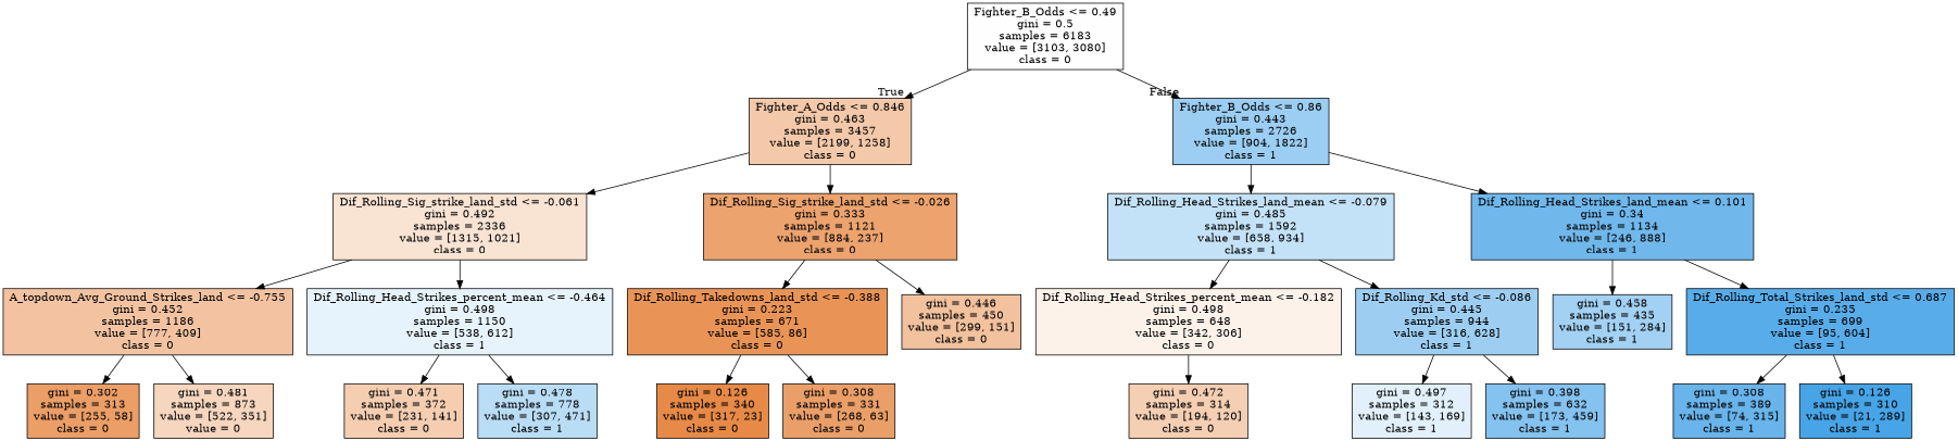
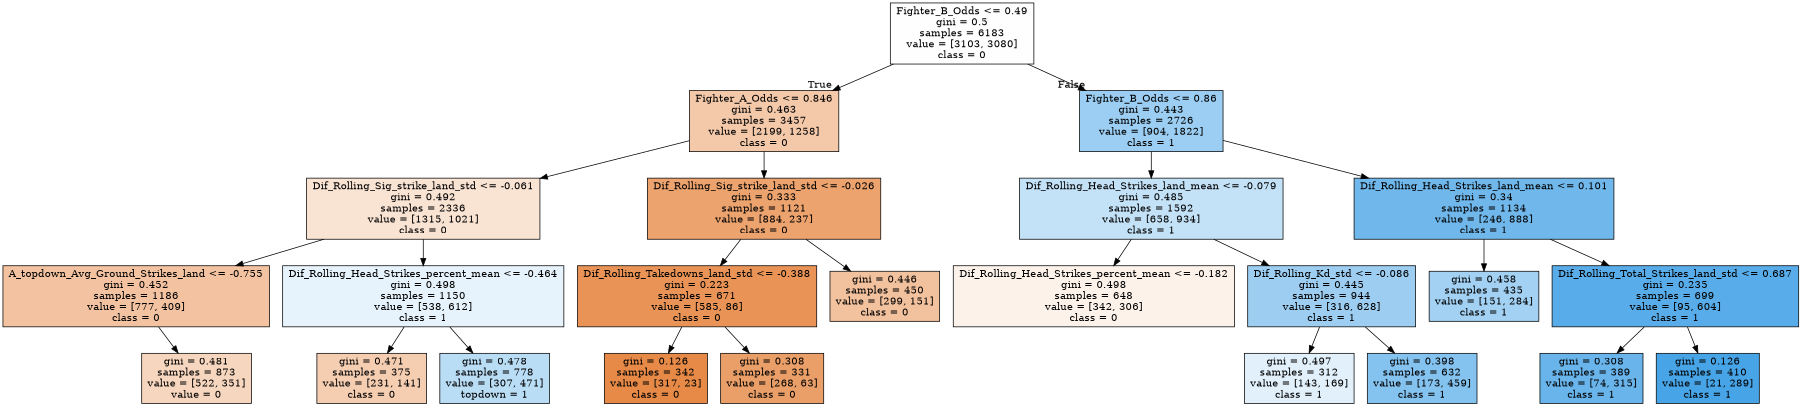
  digraph {
    fontname="DejaVu Serif"
    node [color=black fontname="DejaVu Serif" shape=box style=filled]
    edge [fontname="DejaVu Serif"]
    n1 [fillcolor="#fffefe" label="Fighter_B_Odds <= 0.49\ngini = 0.5\nsamples = 6183\nvalue = [3103, 3080]\nclass = 0"]
    n2 [fillcolor="#f4c9aa" label="Fighter_A_Odds <= 0.846\ngini = 0.463\nsamples = 3457\nvalue = [2199, 1258]\nclass = 0"]
    n3 [fillcolor="#9bcef2" label="Fighter_B_Odds <= 0.86\ngini = 0.443\nsamples = 2726\nvalue = [904, 1822]\nclass = 1"]
    n4 [fillcolor="#f9e3d3" label="Dif_Rolling_Sig_strike_land_std <= -0.061\ngini = 0.492\nsamples = 2336\nvalue = [1315, 1021]\nclass = 0"]
    n5 [fillcolor="#eca36e" label="Dif_Rolling_Sig_strike_land_std <= -0.026\ngini = 0.333\nsamples = 1121\nvalue = [884, 237]\nclass = 0"]
    n6 [fillcolor="#c4e2f7" label="Dif_Rolling_Head_Strikes_land_mean <= -0.079\ngini = 0.485\nsamples = 1592\nvalue = [658, 934]\nclass = 1"]
    n7 [fillcolor="#70b8ec" label="Dif_Rolling_Head_Strikes_land_mean <= 0.101\ngini = 0.34\nsamples = 1134\nvalue = [246, 888]\nclass = 1"]
    n8 [fillcolor="#f3c3a1" label="A_topdown_Avg_Ground_Strikes_land <= -0.755\ngini = 0.452\nsamples = 1186\nvalue = [777, 409]\nclass = 0"]
    n9 [fillcolor="#e7f3fc" label="Dif_Rolling_Head_Strikes_percent_mean <= -0.464\ngini = 0.498\nsamples = 1150\nvalue = [538, 612]\nclass = 1"]
    n10 [fillcolor="#e99456" label="Dif_Rolling_Takedowns_land_std <= -0.388\ngini = 0.223\nsamples = 671\nvalue = [585, 86]\nclass = 0"]
    n11 [fillcolor="#f2c19d" label="gini = 0.446\nsamples = 450\nvalue = [299, 151]\nclass = 0"]
-   n12 [fillcolor="#eb9e66" label="gini = 0.302\nsamples = 313\nvalue = [255, 58]\nclass = 0"]
    n13 [fillcolor="#f6d6be" label="gini = 0.481\nsamples = 873\nvalue = [522, 351]\nvalue = 0"]
-   n14 [fillcolor="#f5ceb2" label="gini = 0.471\nsamples = 372\nvalue = [231, 141]\nclass = 0"]
-   n15 [fillcolor="#baddf6" label="gini = 0.478\nsamples = 778\nvalue = [307, 471]\nclass = 1"]
-   n16 [fillcolor="#e78a47" label="gini = 0.126\nsamples = 340\nvalue = [317, 23]\nclass = 0"]
+   n14 [fillcolor="#f5ceb2" label="gini = 0.471\nsamples = 375\nvalue = [231, 141]\nclass = 0"]
+   n15 [fillcolor="#baddf6" label="gini = 0.478\nsamples = 778\nvalue = [307, 471]\ntopdown = 1"]
+   n16 [fillcolor="#e78a47" label="gini = 0.126\nsamples = 342\nvalue = [317, 23]\nclass = 0"]
    n17 [fillcolor="#eb9f68" label="gini = 0.308\nsamples = 331\nvalue = [268, 63]\nclass = 0"]
    n18 [fillcolor="#fcf2ea" label="Dif_Rolling_Head_Strikes_percent_mean <= -0.182\ngini = 0.498\nsamples = 648\nvalue = [342, 306]\nclass = 0"]
    n19 [fillcolor="#9dcef2" label="Dif_Rolling_Kd_std <= -0.086\ngini = 0.445\nsamples = 944\nvalue = [316, 628]\nclass = 1"]
    n20 [fillcolor="#a2d1f3" label="gini = 0.458\nsamples = 435\nvalue = [151, 284]\nclass = 1"]
    n21 [fillcolor="#58ace9" label="Dif_Rolling_Total_Strikes_land_std <= 0.687\ngini = 0.235\nsamples = 699\nvalue = [95, 604]\nclass = 1"]
-   n22 [fillcolor="#f5cfb3" label="gini = 0.472\nsamples = 314\nvalue = [194, 120]\nclass = 0"]
    n23 [fillcolor="#e1f0fb" label="gini = 0.497\nsamples = 312\nvalue = [143, 169]\nclass = 1"]
    n24 [fillcolor="#84c2ef" label="gini = 0.398\nsamples = 632\nvalue = [173, 459]\nclass = 1"]
    n25 [fillcolor="#68b4eb" label="gini = 0.308\nsamples = 389\nvalue = [74, 315]\nclass = 1"]
-   n26 [fillcolor="#47a4e7" label="gini = 0.126\nsamples = 310\nvalue = [21, 289]\nclass = 1"]
+   n26 [fillcolor="#47a4e7" label="gini = 0.126\nsamples = 410\nvalue = [21, 289]\nclass = 1"]
    n1 -> n2 [headlabel=True labelangle=45 labeldistance=2.5]
    n1 -> n3 [headlabel=False labelangle=-45 labeldistance=2.5]
    n2 -> n4
    n2 -> n5
    n3 -> n6
    n3 -> n7
    n4 -> n8
    n4 -> n9
    n5 -> n10
    n5 -> n11
    n6 -> n18
    n6 -> n19
    n7 -> n20
    n7 -> n21
-   n8 -> n12
    n8 -> n13
    n9 -> n14
    n9 -> n15
    n10 -> n16
    n10 -> n17
-   n18 -> n22
    n19 -> n23
    n19 -> n24
    n21 -> n25
    n21 -> n26
  }
